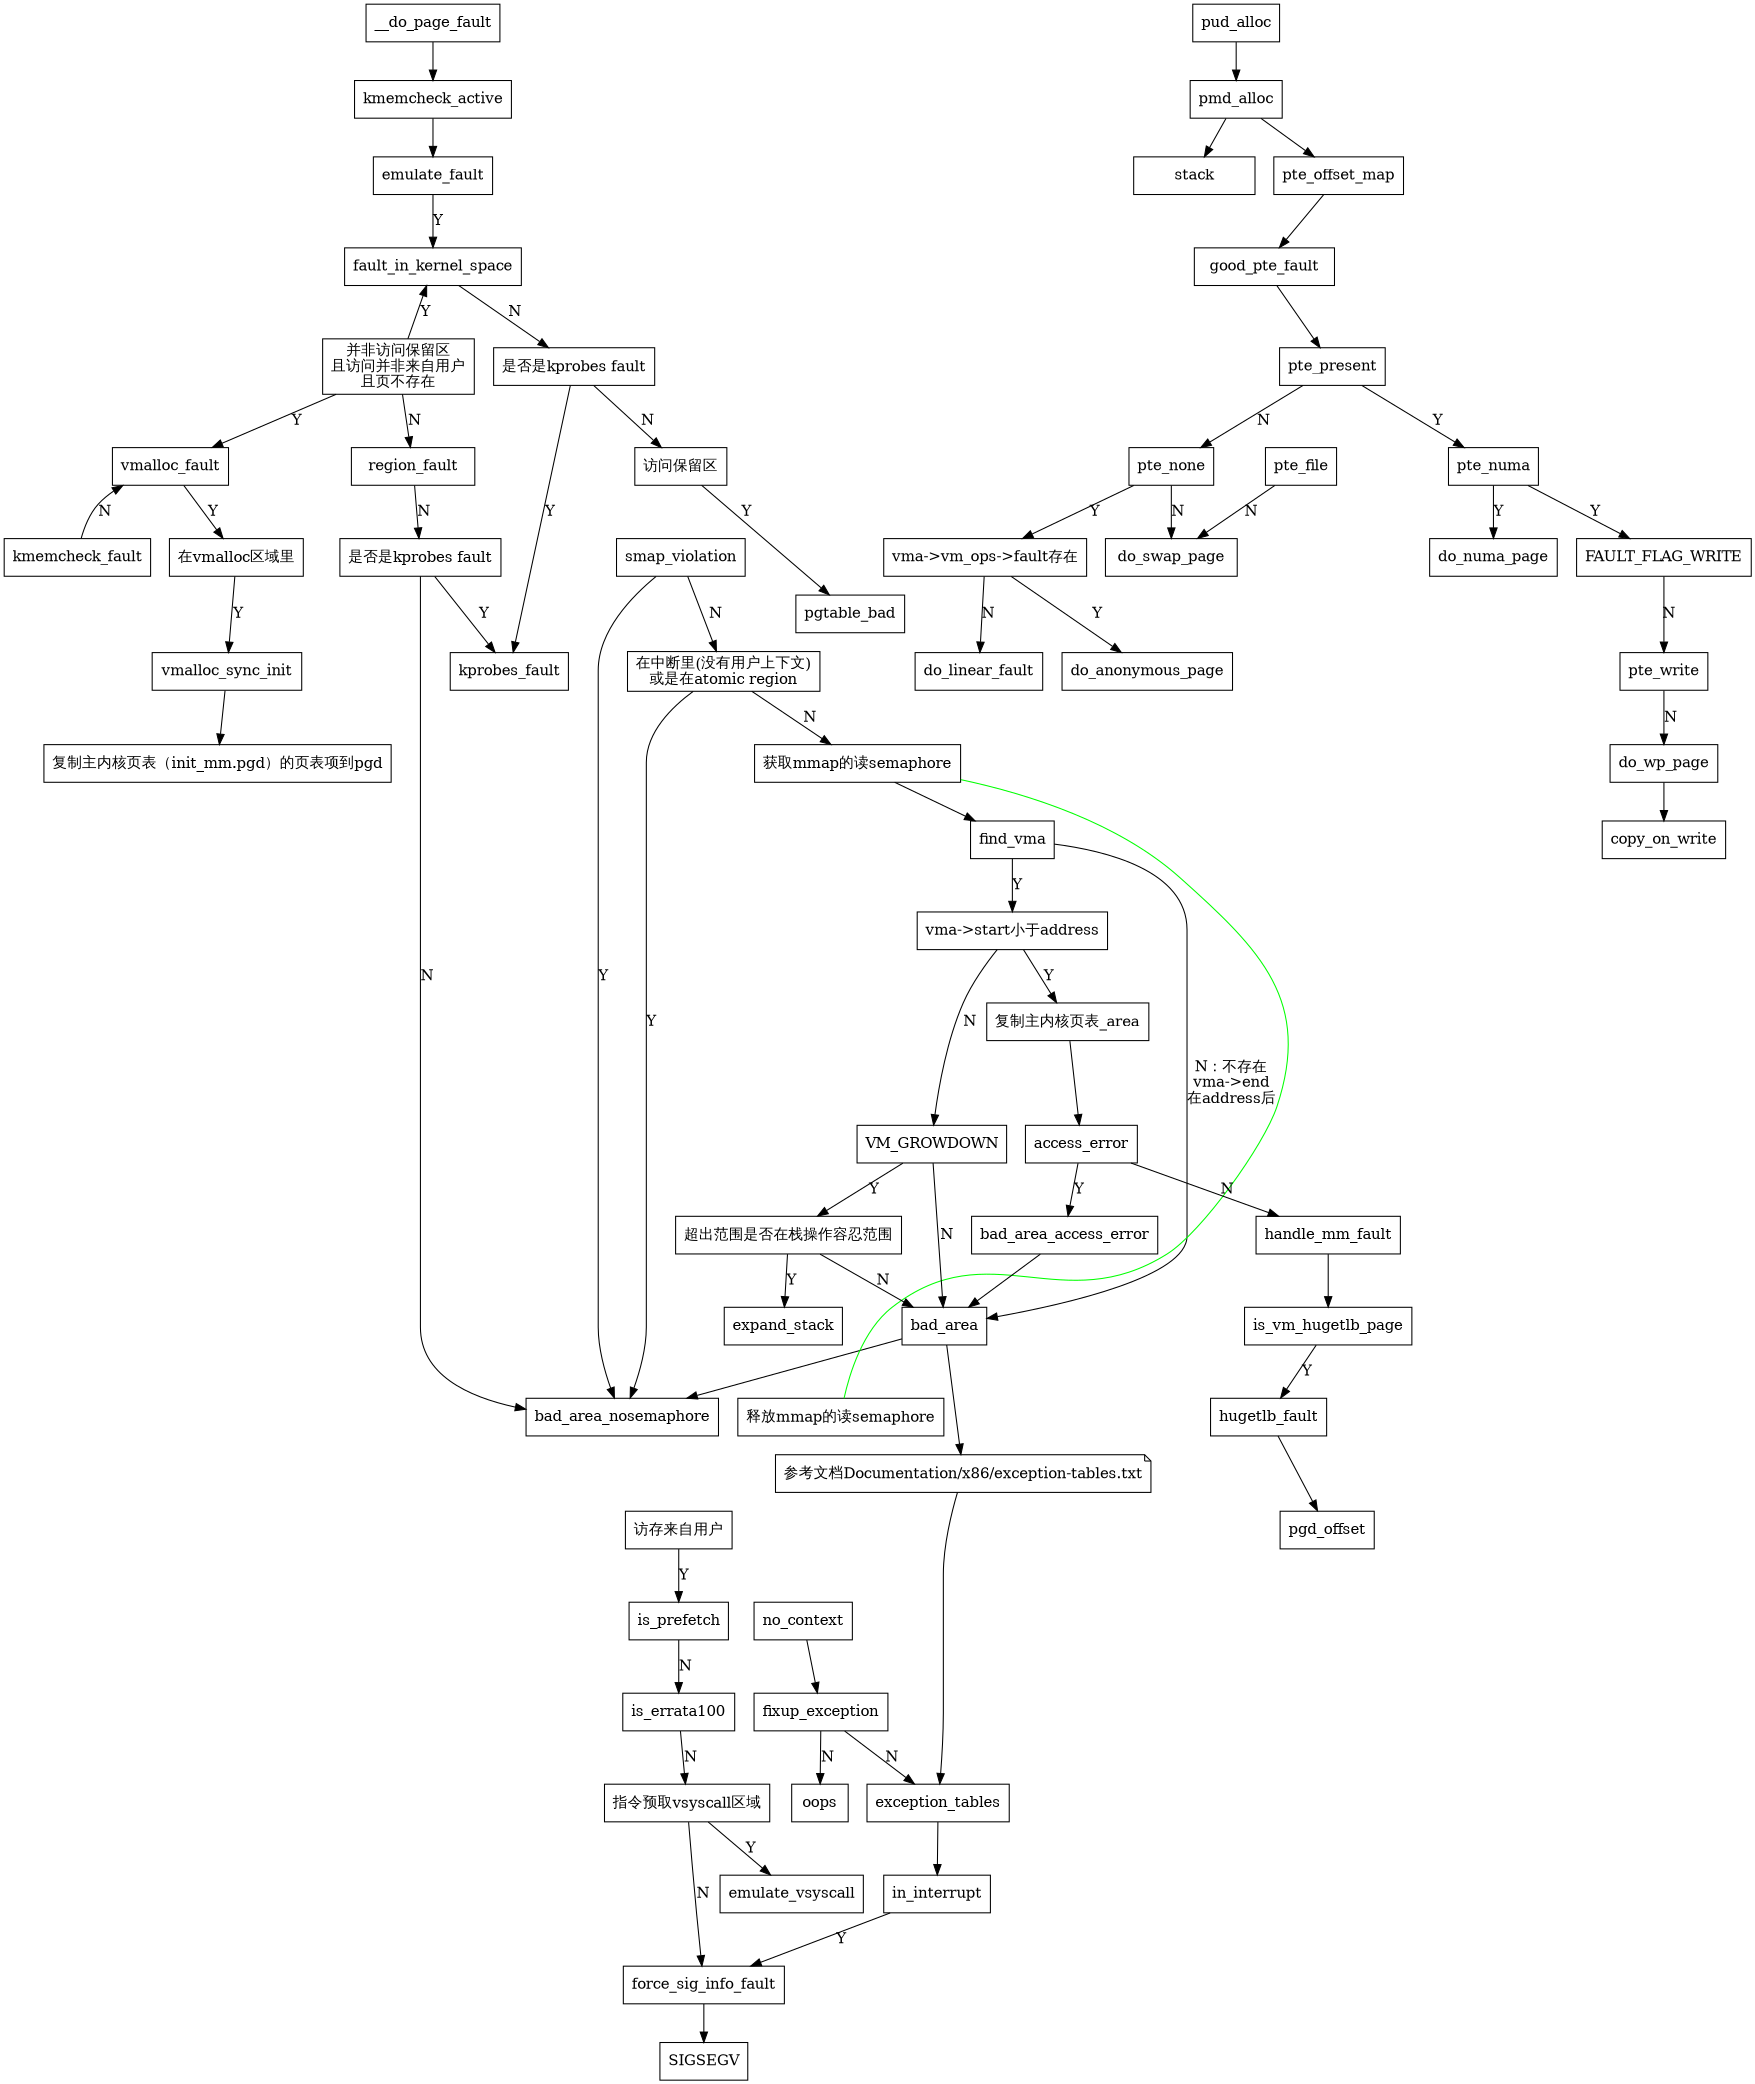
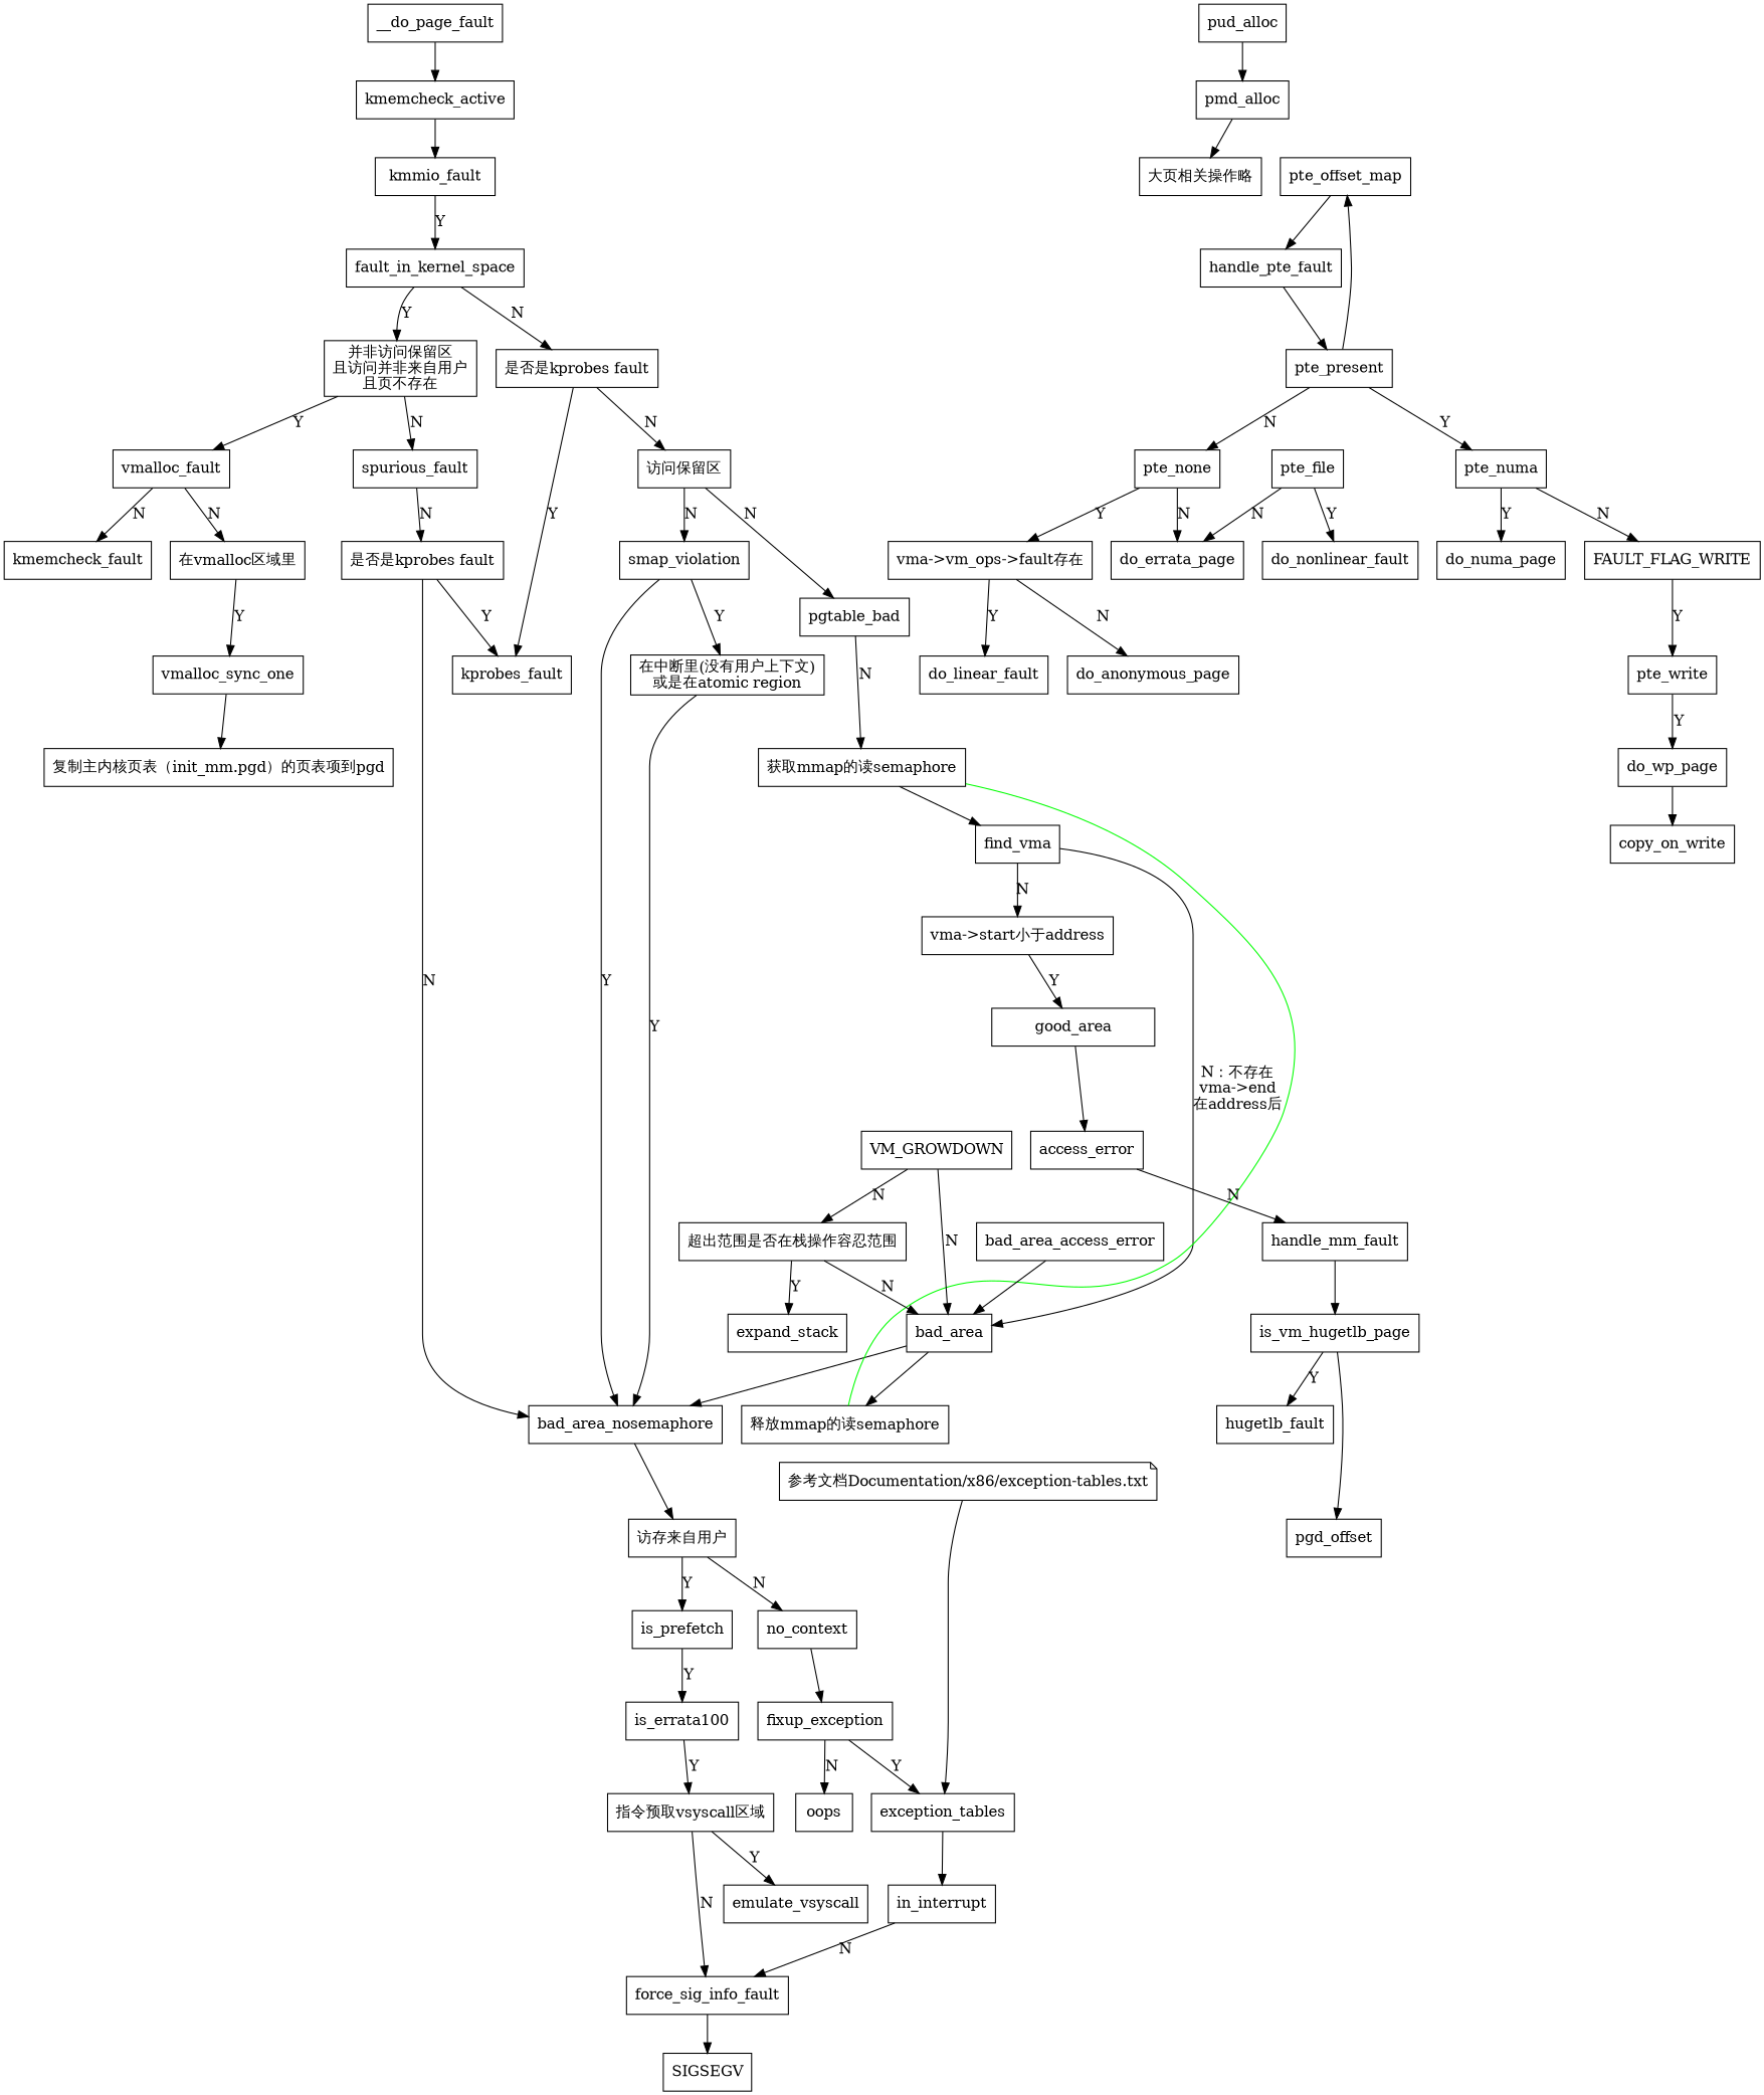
  digraph {
    color=whitesmoke
    newrank=true
    rankdir=TB
    style=filled
    node [color=black fillcolor=white shape=box style="filled, solid"]
    edge [minlen=1]
    __do_page_fault
    kmemcheck_active
-   kmmio_fault [label=emulate_fault]
+   kmmio_fault
    fault_in_kernel_space
    n5 [label="并非访问保留区\n且访问并非来自用户\n且页不存在"]
    n6 [label="是否是kprobes fault"]
    vmalloc_fault
-   spurious_fault [label=region_fault]
+   spurious_fault
    kprobes_fault
    n10 [label="访问保留区"]
    kmemcheck_fault
    n12 [label="在vmalloc区域里"]
    n13 [label="是否是kprobes fault"]
-   vmalloc_sync_one [label=vmalloc_sync_init]
+   vmalloc_sync_one
    bad_area_nosemaphore
    n16 [label="访存来自用户"]
    is_prefetch
    no_context
    pgtable_bad
    smap_violation
    n21 [label="在中断里(没有用户上下文)\n或是在atomic region"]
    n22 [label="获取mmap的读semaphore"]
    find_vma
    bad_area
    n25 [label="vma->start小于address"]
    n26 [label="释放mmap的读semaphore"]
-   good_area [label="复制主内核页表_area"]
+   good_area
    VM_GROWDOWN
    access_error
    n30 [label="超出范围是否在栈操作容忍范围"]
    bad_area_access_error
    handle_mm_fault
    expand_stack
    is_errata100
    fixup_exception
    n36 [label="指令预取vsyscall区域"]
    emulate_vsyscall
    force_sig_info_fault
    SIGSEGV
    exception_tables
    oops
    in_interrupt
    n43 [label="参考文档Documentation/x86/exception-tables.txt" shape=note]
    is_vm_hugetlb_page
    hugetlb_fault
    pgd_offset
    pud_alloc
    pmd_alloc
-   n49 [label=stack]
+   n49 [label="大页相关操作略"]
    pte_offset_map
-   handle_pte_fault [label=good_pte_fault]
+   handle_pte_fault
    pte_present
    pte_none
    pte_numa
    n55 [label="vma->vm_ops->fault存在"]
-   do_swap_page
+   do_swap_page [label=do_errata_page]
    do_numa_page
    FAULT_FLAG_WRITE
    do_linear_fault
    do_anonymous_page
    pte_file
+   do_nonlinear_fault
    pte_write
    do_wp_page
    copy_on_write
    n66 [label="复制主内核页表（init_mm.pgd）的页表项到pgd"]
    __do_page_fault -> kmemcheck_active
    kmemcheck_active -> kmmio_fault
    kmmio_fault -> fault_in_kernel_space [label=Y]
-   n5 -> fault_in_kernel_space [label=Y]
+   fault_in_kernel_space -> n5 [label=Y]
    fault_in_kernel_space -> n6 [label=N]
    n5 -> vmalloc_fault [label=Y]
    n5 -> spurious_fault [label=N]
    n6 -> kprobes_fault [label=Y]
    n6 -> n10 [label=N]
-   kmemcheck_fault -> vmalloc_fault [label=N]
-   vmalloc_fault -> n12 [label=Y]
+   vmalloc_fault -> kmemcheck_fault [label=N]
+   vmalloc_fault -> n12 [label=N]
    spurious_fault -> n13 [label=N]
-   n10 -> pgtable_bad [label=Y]
+   n10 -> pgtable_bad [label=N]
+   n10 -> smap_violation [label=N]
    n12 -> vmalloc_sync_one [label=Y]
    n13 -> kprobes_fault [label=Y]
    n13 -> bad_area_nosemaphore [label=N]
    vmalloc_sync_one -> n66
+   bad_area_nosemaphore -> n16
    n16 -> is_prefetch [label=Y]
-   is_prefetch -> is_errata100 [label=N]
+   n16 -> no_context [label=N]
+   is_prefetch -> is_errata100 [label=Y]
    no_context -> fixup_exception
    smap_violation -> bad_area_nosemaphore [label=Y]
-   smap_violation -> n21 [label=N]
+   smap_violation -> n21 [label=Y]
    n21 -> bad_area_nosemaphore [label=Y]
-   n21 -> n22 [label=N]
+   pgtable_bad -> n22 [label=N]
    n22 -> find_vma
    find_vma -> bad_area [label="N：不存在\nvma->end\n在address后"]
-   find_vma -> n25 [label=Y]
+   find_vma -> n25 [label=N]
    bad_area -> bad_area_nosemaphore
-   bad_area -> n43
+   bad_area -> n26
    n25 -> good_area [label=Y]
-   n25 -> VM_GROWDOWN [label=N]
    n26 -> n22 [color=green constraint=false dir=none]
    good_area -> access_error
    VM_GROWDOWN -> bad_area [label=N]
-   VM_GROWDOWN -> n30 [label=Y]
-   access_error -> bad_area_access_error [label=Y]
+   VM_GROWDOWN -> n30 [label=N]
    access_error -> handle_mm_fault [label=N]
    n30 -> bad_area [label=N]
    n30 -> expand_stack [label=Y]
    bad_area_access_error -> bad_area
    handle_mm_fault -> is_vm_hugetlb_page
-   is_errata100 -> n36 [label=N]
-   fixup_exception -> exception_tables [label=N]
+   is_errata100 -> n36 [label=Y]
+   fixup_exception -> exception_tables [label=Y]
    fixup_exception -> oops [label=N]
    n36 -> emulate_vsyscall [label=Y]
    n36 -> force_sig_info_fault [label=N]
    force_sig_info_fault -> SIGSEGV
    exception_tables -> in_interrupt
-   in_interrupt -> force_sig_info_fault [label=Y]
+   in_interrupt -> force_sig_info_fault [label=N]
    n43 -> exception_tables
    is_vm_hugetlb_page -> hugetlb_fault [label=Y]
-   hugetlb_fault -> pgd_offset
+   is_vm_hugetlb_page -> pgd_offset
    pud_alloc -> pmd_alloc
    pmd_alloc -> n49
-   pmd_alloc -> pte_offset_map
+   pte_present -> pte_offset_map
    pte_offset_map -> handle_pte_fault
    handle_pte_fault -> pte_present
    pte_present -> pte_none [label=N]
    pte_present -> pte_numa [label=Y]
    pte_none -> n55 [label=Y]
    pte_none -> do_swap_page [label=N]
    pte_numa -> do_numa_page [label=Y]
-   pte_numa -> FAULT_FLAG_WRITE [label=Y]
-   n55 -> do_linear_fault [label=N]
-   n55 -> do_anonymous_page [label=Y]
-   FAULT_FLAG_WRITE -> pte_write [label=N]
+   pte_numa -> FAULT_FLAG_WRITE [label=N]
+   n55 -> do_linear_fault [label=Y]
+   n55 -> do_anonymous_page [label=N]
+   FAULT_FLAG_WRITE -> pte_write [label=Y]
    pte_file -> do_swap_page [label=N]
-   pte_write -> do_wp_page [label=N]
+   pte_file -> do_nonlinear_fault [label=Y]
+   pte_write -> do_wp_page [label=Y]
    do_wp_page -> copy_on_write
  }
